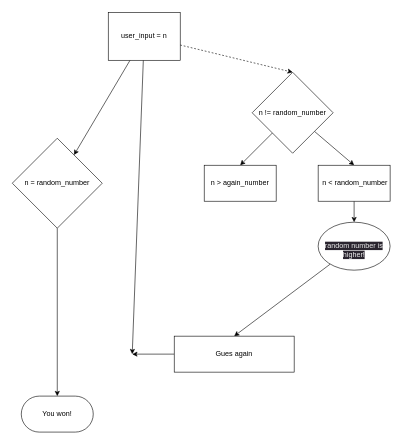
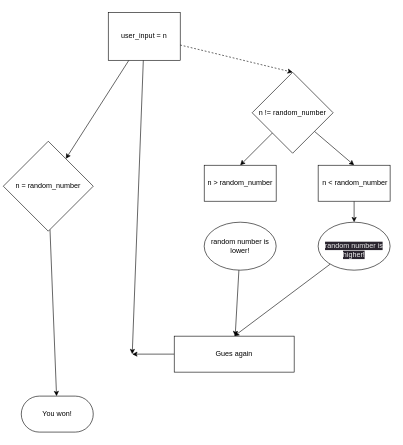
  <mxCell id="0" />
  <mxCell id="1" parent="0" />
  <mxCell id="2" value="" style="edgeStyle=none;html=1;" edge="1" parent="1" source="5" target="7"><mxGeometry relative="1" as="geometry" /></mxCell>
  <mxCell id="3" style="edgeStyle=none;html=1;entryX=0.5;entryY=0;entryDx=0;entryDy=0;dashed=1;" edge="1" parent="1" source="5" target="11"><mxGeometry relative="1" as="geometry" /></mxCell>
  <mxCell id="4" style="edgeStyle=none;html=1;" edge="1" parent="1" source="5"><mxGeometry relative="1" as="geometry"><mxPoint x="220" y="590" as="targetPoint" /></mxGeometry></mxCell>
  <mxCell id="5" value="user_input = n" style="rounded=0;whiteSpace=wrap;html=1;" vertex="1" parent="1"><mxGeometry x="180" y="20" width="120" height="80" as="geometry" /></mxCell>
  <mxCell id="6" value="" style="edgeStyle=none;html=1;" edge="1" parent="1" source="7" target="8"><mxGeometry relative="1" as="geometry" /></mxCell>
- <mxCell id="7" value="n = random_number" style="rhombus;whiteSpace=wrap;html=1;" vertex="1" parent="1"><mxGeometry x="20" y="230" width="150" height="150" as="geometry" /></mxCell>
+ <mxCell id="7" value="n = random_number" style="rhombus;whiteSpace=wrap;html=1;" vertex="1" parent="1"><mxGeometry x="5" y="235" width="150" height="150" as="geometry" /></mxCell>
  <mxCell id="8" value="You won!" style="rounded=1;whiteSpace=wrap;html=1;arcSize=50;direction=west;" vertex="1" parent="1"><mxGeometry x="35" y="660" width="120" height="60" as="geometry" /></mxCell>
  <mxCell id="9" style="edgeStyle=none;html=1;entryX=0.5;entryY=0;entryDx=0;entryDy=0;" edge="1" parent="1" source="11" target="12"><mxGeometry relative="1" as="geometry" /></mxCell>
  <mxCell id="10" style="edgeStyle=none;html=1;entryX=0.5;entryY=0;entryDx=0;entryDy=0;" edge="1" parent="1" source="11" target="14"><mxGeometry relative="1" as="geometry" /></mxCell>
  <mxCell id="11" value="n != random_number" style="rhombus;whiteSpace=wrap;html=1;" vertex="1" parent="1"><mxGeometry x="420" y="120" width="135" height="135" as="geometry" /></mxCell>
- <mxCell id="12" value="n &amp;gt; again_number" style="rounded=0;whiteSpace=wrap;html=1;" vertex="1" parent="1"><mxGeometry x="340" y="275" width="120" height="60" as="geometry" /></mxCell>
+ <mxCell id="12" value="n &amp;gt; random_number" style="rounded=0;whiteSpace=wrap;html=1;" vertex="1" parent="1"><mxGeometry x="340" y="275" width="120" height="60" as="geometry" /></mxCell>
  <mxCell id="13" value="" style="edgeStyle=none;html=1;" edge="1" parent="1" source="14" target="18"><mxGeometry relative="1" as="geometry" /></mxCell>
  <mxCell id="14" value="&amp;nbsp;n &amp;lt; random_number" style="rounded=0;whiteSpace=wrap;html=1;" vertex="1" parent="1"><mxGeometry x="530" y="275" width="120" height="60" as="geometry" /></mxCell>
+ <mxCell id="15" value="" style="edgeStyle=none;html=1;" edge="1" parent="1" source="16" target="20"><mxGeometry relative="1" as="geometry" /></mxCell>
+ <mxCell id="16" value="random number is lower!" style="ellipse;whiteSpace=wrap;html=1;" vertex="1" parent="1"><mxGeometry x="340" y="370" width="120" height="80" as="geometry" /></mxCell>
  <mxCell id="17" style="edgeStyle=none;html=1;entryX=0.5;entryY=0;entryDx=0;entryDy=0;" edge="1" parent="1" source="18" target="20"><mxGeometry relative="1" as="geometry" /></mxCell>
  <mxCell id="18" value="&lt;br&gt;&lt;span style=&quot;color: rgb(240, 240, 240); font-family: Helvetica; font-size: 12px; font-style: normal; font-variant-ligatures: normal; font-variant-caps: normal; font-weight: 400; letter-spacing: normal; orphans: 2; text-align: center; text-indent: 0px; text-transform: none; widows: 2; word-spacing: 0px; -webkit-text-stroke-width: 0px; background-color: rgb(42, 37, 47); text-decoration-thickness: initial; text-decoration-style: initial; text-decoration-color: initial; float: none; display: inline !important;&quot;&gt;random number is higher!&lt;/span&gt;&lt;br&gt;" style="ellipse;whiteSpace=wrap;html=1;strokeColor=default;gradientColor=none;gradientDirection=east;fillColor=default;" vertex="1" parent="1"><mxGeometry x="530" y="370" width="120" height="80" as="geometry" /></mxCell>
  <mxCell id="19" style="edgeStyle=none;html=1;" edge="1" parent="1" source="20"><mxGeometry relative="1" as="geometry"><mxPoint x="220" y="590" as="targetPoint" /></mxGeometry></mxCell>
  <mxCell id="20" value="Gues again" style="rounded=0;whiteSpace=wrap;html=1;strokeColor=default;fillColor=default;gradientColor=none;gradientDirection=east;" vertex="1" parent="1"><mxGeometry x="290" y="560" width="200" height="60" as="geometry" /></mxCell>
